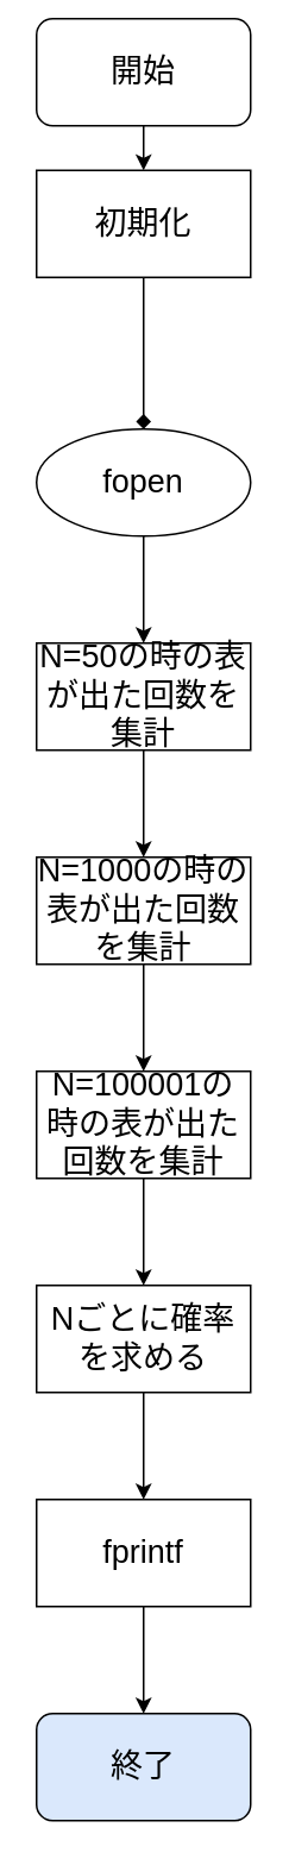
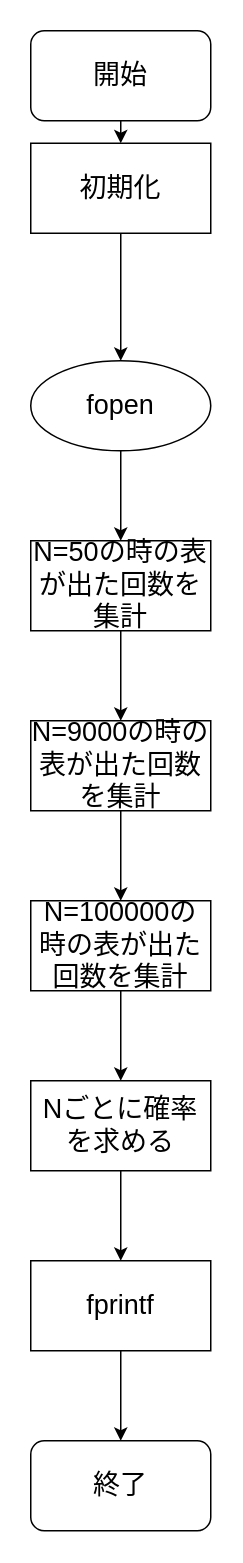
  <mxCell id="0" />
  <mxCell id="1" parent="0" />
  <mxCell id="2" style="edgeStyle=none;html=1;exitX=0.5;exitY=1;exitDx=0;exitDy=0;entryX=0.5;entryY=0;entryDx=0;entryDy=0;fontSize=14;" edge="1" parent="1" source="3" target="5"><mxGeometry relative="1" as="geometry" /></mxCell>
- <mxCell id="3" value="&lt;font style=&quot;font-size: 18px;&quot;&gt;開始&lt;/font&gt;" style="rounded=1;whiteSpace=wrap;html=1;" vertex="1" parent="1"><mxGeometry x="20" y="10" width="120" height="60" as="geometry" /></mxCell>
- <mxCell id="4" style="edgeStyle=none;html=1;exitX=0.5;exitY=1;exitDx=0;exitDy=0;entryX=0.5;entryY=0;entryDx=0;entryDy=0;fontSize=14;endArrow=diamond;" edge="1" parent="1" source="5" target="7"><mxGeometry relative="1" as="geometry" /></mxCell>
+ <mxCell id="3" value="&lt;font style=&quot;font-size: 18px;&quot;&gt;開始&lt;/font&gt;" style="rounded=1;whiteSpace=wrap;html=1;" vertex="1" parent="1"><mxGeometry x="20" y="20" width="120" height="60" as="geometry" /></mxCell>
+ <mxCell id="4" style="edgeStyle=none;html=1;exitX=0.5;exitY=1;exitDx=0;exitDy=0;entryX=0.5;entryY=0;entryDx=0;entryDy=0;fontSize=14;" edge="1" parent="1" source="5" target="7"><mxGeometry relative="1" as="geometry" /></mxCell>
  <mxCell id="5" value="初期化" style="rounded=0;whiteSpace=wrap;html=1;fontSize=18;" vertex="1" parent="1"><mxGeometry x="20" y="95" width="120" height="60" as="geometry" /></mxCell>
  <mxCell id="6" style="edgeStyle=none;html=1;exitX=0.5;exitY=1;exitDx=0;exitDy=0;entryX=0.5;entryY=0;entryDx=0;entryDy=0;fontSize=14;" edge="1" parent="1" source="7"><mxGeometry relative="1" as="geometry"><mxPoint x="80" y="360" as="targetPoint" /></mxGeometry></mxCell>
  <mxCell id="7" value="fopen" style="ellipse;whiteSpace=wrap;html=1;fontSize=18;" vertex="1" parent="1"><mxGeometry x="20" y="240" width="120" height="60" as="geometry" /></mxCell>
  <mxCell id="8" style="edgeStyle=none;html=1;exitX=0.5;exitY=1;exitDx=0;exitDy=0;entryX=0.5;entryY=0;entryDx=0;entryDy=0;fontSize=14;" edge="1" parent="1" source="9"><mxGeometry relative="1" as="geometry"><mxPoint x="80" y="480" as="targetPoint" /></mxGeometry></mxCell>
  <mxCell id="9" value="N=50の時の表が出た回数を集計" style="rounded=0;whiteSpace=wrap;html=1;fontSize=18;" vertex="1" parent="1"><mxGeometry x="20" y="360" width="120" height="60" as="geometry" /></mxCell>
  <mxCell id="10" style="edgeStyle=none;html=1;exitX=0.5;exitY=1;exitDx=0;exitDy=0;entryX=0.5;entryY=0;entryDx=0;entryDy=0;fontSize=14;" edge="1" parent="1" source="11"><mxGeometry relative="1" as="geometry"><mxPoint x="80" y="600" as="targetPoint" /></mxGeometry></mxCell>
- <mxCell id="11" value="N=1000の時の表が出た回数を集計" style="rounded=0;whiteSpace=wrap;html=1;fontSize=18;" vertex="1" parent="1"><mxGeometry x="20" y="480" width="120" height="60" as="geometry" /></mxCell>
+ <mxCell id="11" value="N=9000の時の表が出た回数を集計" style="rounded=0;whiteSpace=wrap;html=1;fontSize=18;" vertex="1" parent="1"><mxGeometry x="20" y="480" width="120" height="60" as="geometry" /></mxCell>
  <mxCell id="12" style="edgeStyle=none;html=1;exitX=0.5;exitY=1;exitDx=0;exitDy=0;entryX=0.5;entryY=0;entryDx=0;entryDy=0;fontSize=14;" edge="1" parent="1" source="13"><mxGeometry relative="1" as="geometry"><mxPoint x="80" y="720" as="targetPoint" /></mxGeometry></mxCell>
- <mxCell id="13" value="N=100001の時の表が出た回数を集計" style="rounded=0;whiteSpace=wrap;html=1;fontSize=18;" vertex="1" parent="1"><mxGeometry x="20" y="600" width="120" height="60" as="geometry" /></mxCell>
+ <mxCell id="13" value="N=100000の時の表が出た回数を集計" style="rounded=0;whiteSpace=wrap;html=1;fontSize=18;" vertex="1" parent="1"><mxGeometry x="20" y="600" width="120" height="60" as="geometry" /></mxCell>
  <mxCell id="14" style="edgeStyle=none;html=1;exitX=0.5;exitY=1;exitDx=0;exitDy=0;entryX=0.5;entryY=0;entryDx=0;entryDy=0;fontSize=14;" edge="1" parent="1" source="15"><mxGeometry relative="1" as="geometry"><mxPoint x="80" y="840" as="targetPoint" /></mxGeometry></mxCell>
  <mxCell id="15" value="Nごとに確率を求める" style="rounded=0;whiteSpace=wrap;html=1;fontSize=18;" vertex="1" parent="1"><mxGeometry x="20" y="720" width="120" height="60" as="geometry" /></mxCell>
  <mxCell id="16" style="edgeStyle=none;html=1;exitX=0.5;exitY=1;exitDx=0;exitDy=0;entryX=0.5;entryY=0;entryDx=0;entryDy=0;fontSize=14;" edge="1" parent="1" source="17"><mxGeometry relative="1" as="geometry"><mxPoint x="80" y="960" as="targetPoint" /></mxGeometry></mxCell>
  <mxCell id="17" value="fprintf" style="rounded=0;whiteSpace=wrap;html=1;fontSize=18;" vertex="1" parent="1"><mxGeometry x="20" y="840" width="120" height="60" as="geometry" /></mxCell>
- <mxCell id="18" value="&lt;span style=&quot;font-size: 18px;&quot;&gt;終了&lt;/span&gt;" style="rounded=1;whiteSpace=wrap;html=1;fillColor=#dae8fc;" vertex="1" parent="1"><mxGeometry x="20" y="960" width="120" height="60" as="geometry" /></mxCell>
+ <mxCell id="18" value="&lt;span style=&quot;font-size: 18px;&quot;&gt;終了&lt;/span&gt;" style="rounded=1;whiteSpace=wrap;html=1;" vertex="1" parent="1"><mxGeometry x="20" y="960" width="120" height="60" as="geometry" /></mxCell>
